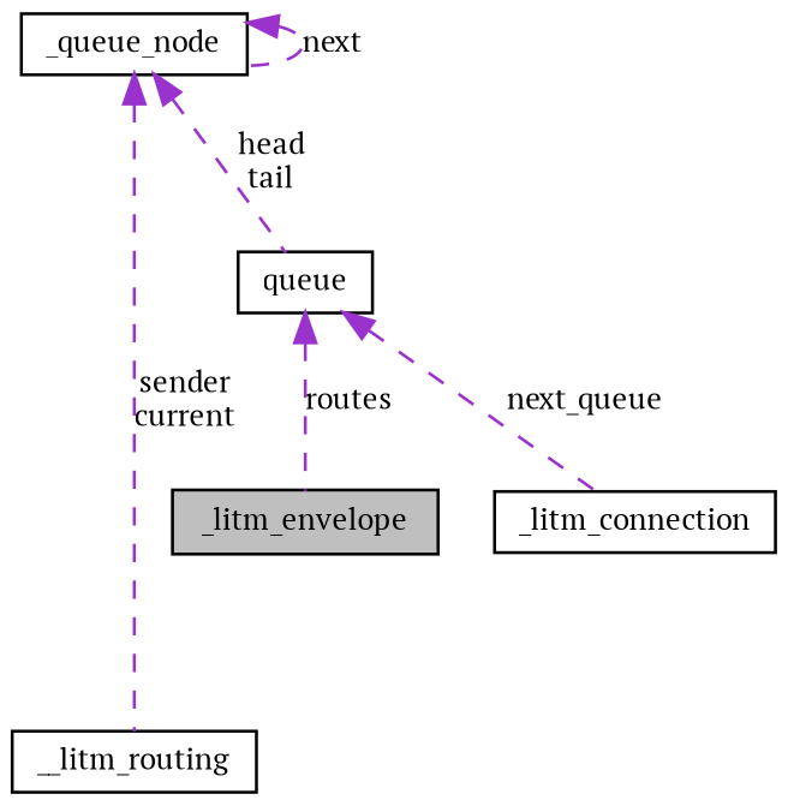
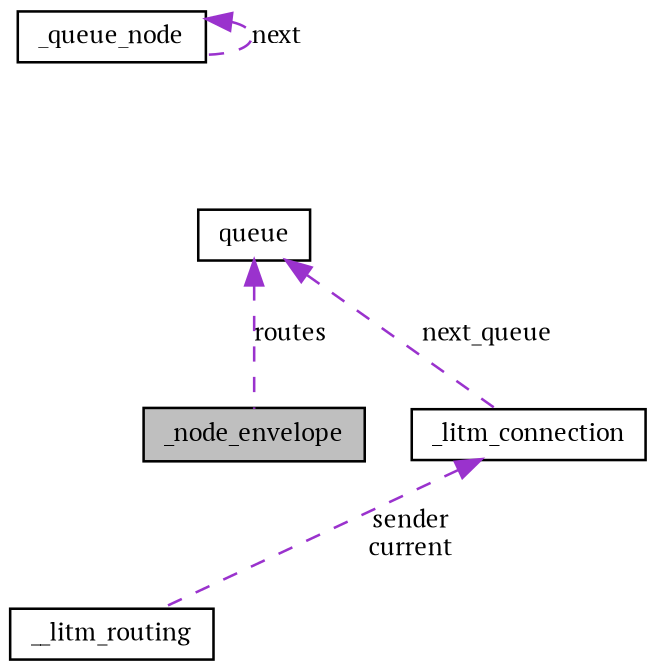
  digraph {
    fontname="PT Serif"
    node [color=black fontname="PT Serif" fontsize=10 shape=record]
    edge [color=darkorchid3 dir=back fontname="PT Serif" fontsize=10 labelfontname=FreeSans labelfontsize=10 style=dashed]
-   n1 [fillcolor=grey75 fontcolor=black height=0.2 label=_litm_envelope style=filled width=0.4]
+   n1 [fillcolor=grey75 fontcolor=black height=0.2 label=_node_envelope style=filled width=0.4]
    n2 [height=0.2 label=__litm_routing width=0.4]
    n3 [height=0.2 label=_litm_connection width=0.4]
    n4 [height=0.2 label=queue width=0.4]
    n5 [height=0.2 label=_queue_node width=0.4]
-   n5 -> n2 [label="sender\ncurrent"]
+   n3 -> n2 [label="sender\ncurrent"]
    n4 -> n1 [label=routes]
    n4 -> n3 [label=next_queue]
-   n5 -> n4 [label="head\ntail"]
    n5 -> n5 [label=next]
  }
